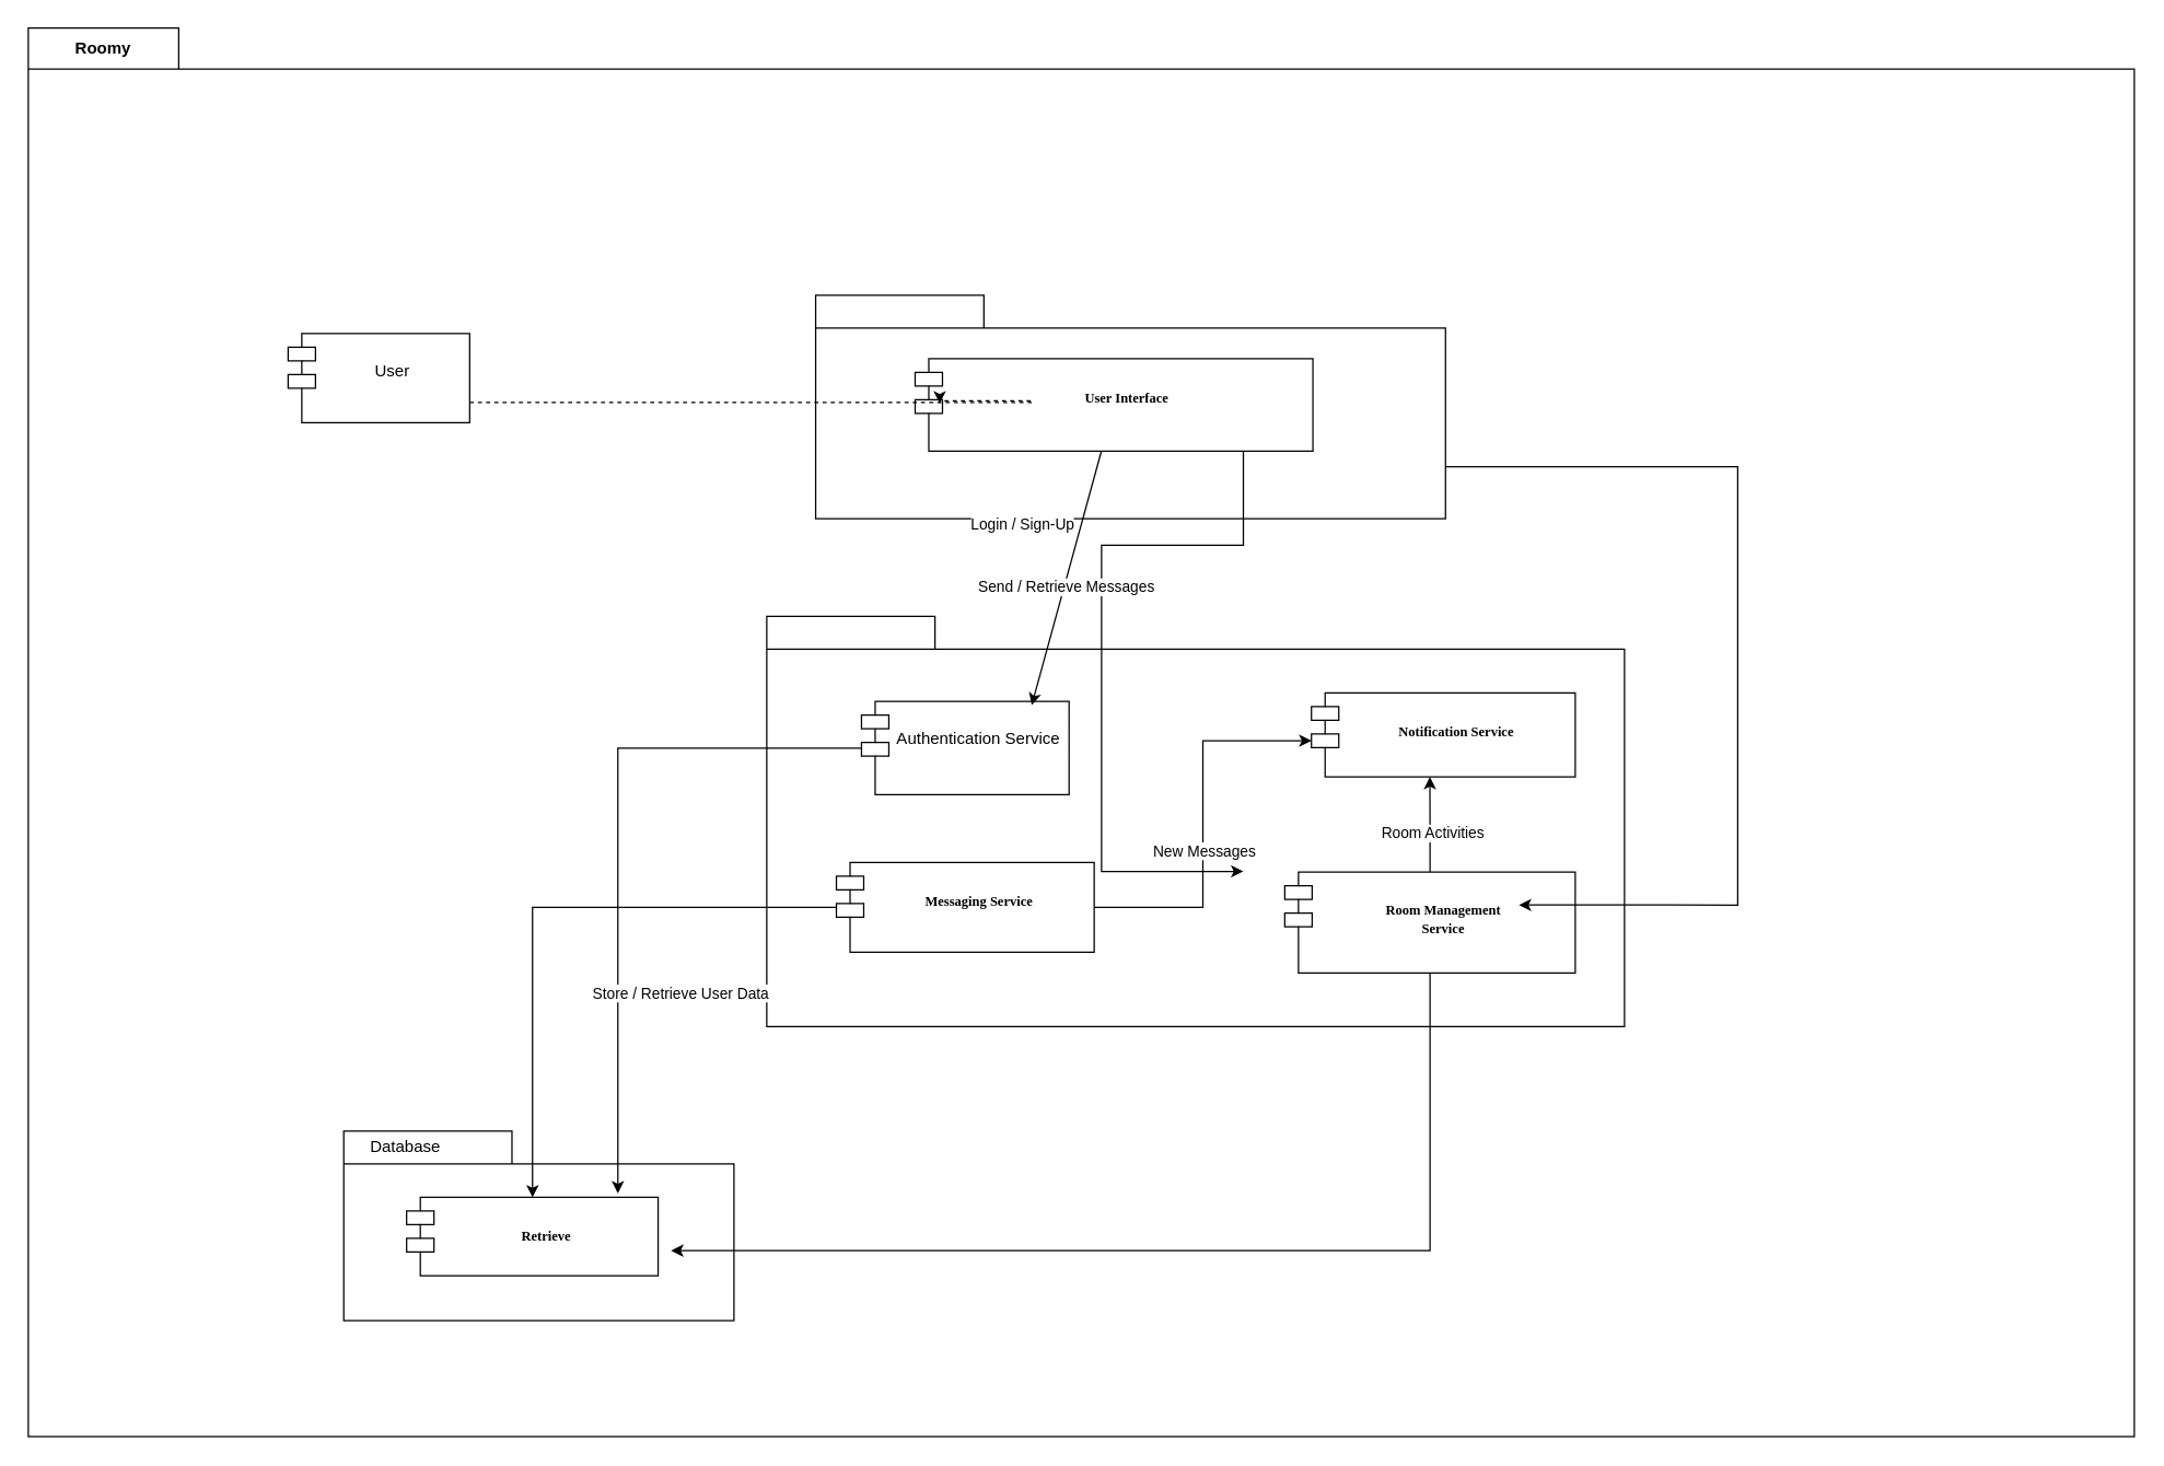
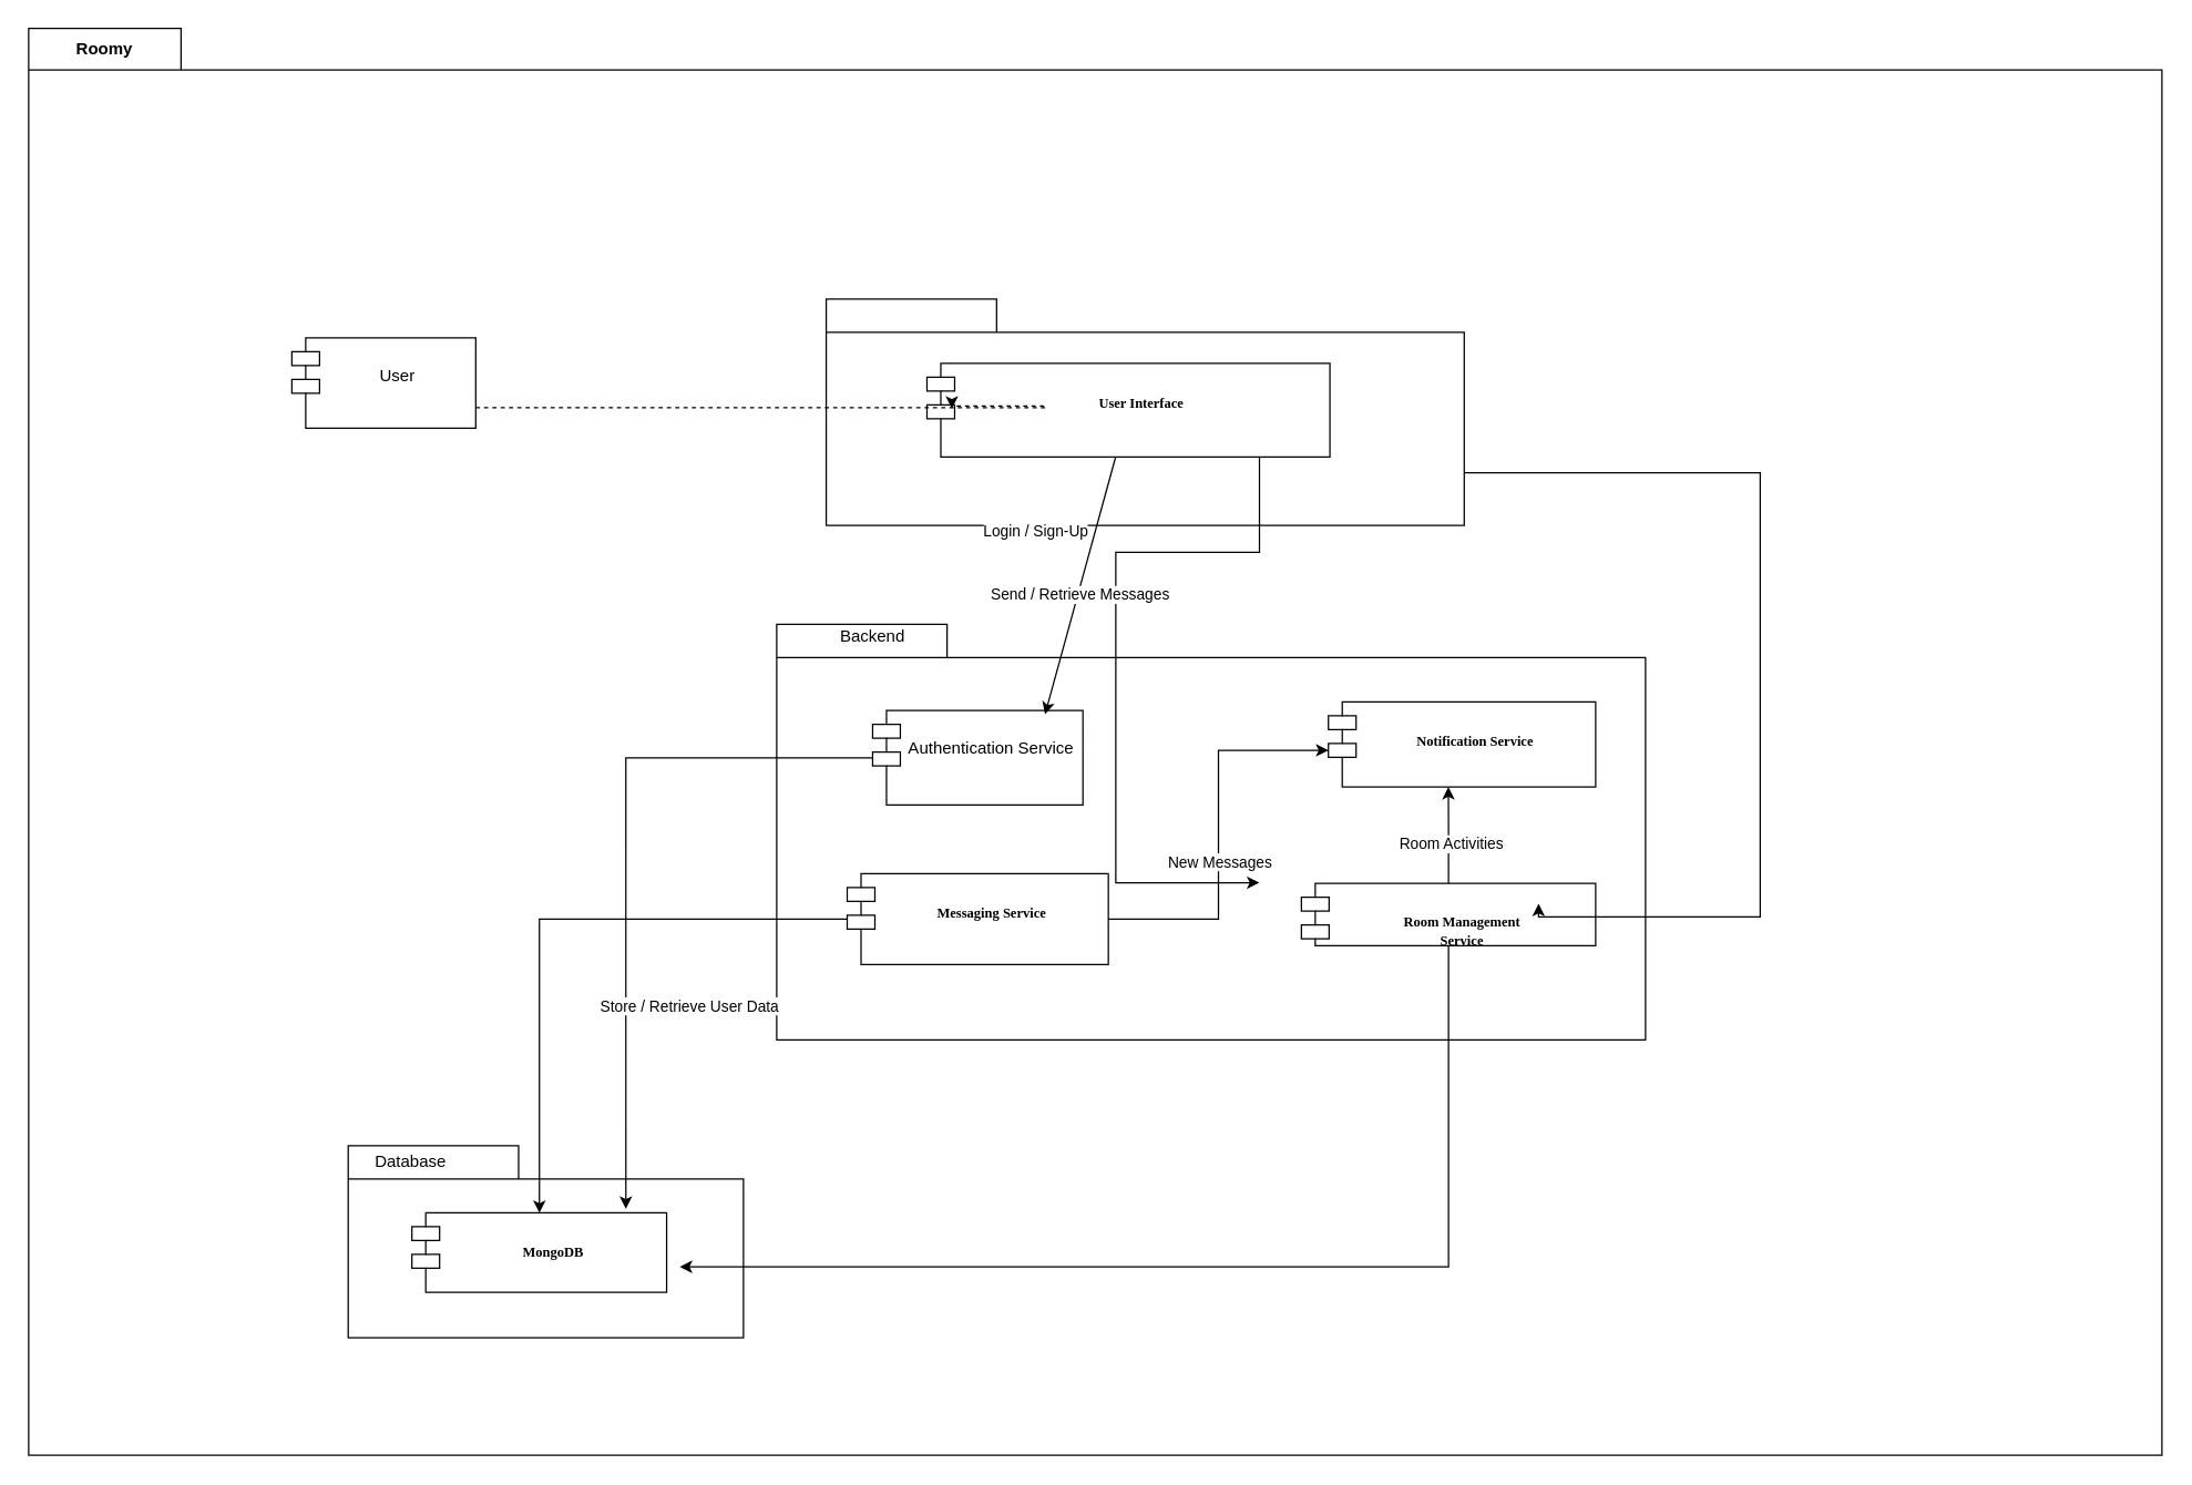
  <mxCell id="0" />
  <mxCell id="1" parent="0" />
  <mxCell id="2" value="" style="endArrow=classic;html=1;rounded=0;entryX=0.186;entryY=0.769;entryDx=0;entryDy=0;entryPerimeter=0;exitX=1;exitY=0.75;exitDx=0;exitDy=0;" edge="1" parent="1" target="10"><mxGeometry width="50" height="50" relative="1" as="geometry"><mxPoint x="860" y="257.5" as="sourcePoint" /><mxPoint x="830" y="260" as="targetPoint" /></mxGeometry></mxCell>
  <mxCell id="3" value="Uses" style="edgeLabel;html=1;align=center;verticalAlign=middle;resizable=0;points=[];" vertex="1" connectable="0" parent="2"><mxGeometry x="-0.3" relative="1" as="geometry"><mxPoint as="offset" /></mxGeometry></mxCell>
  <mxCell id="4" value="" style="endArrow=classic;html=1;rounded=0;" edge="1" parent="1" target="13"><mxGeometry width="50" height="50" relative="1" as="geometry"><mxPoint x="750" y="650" as="sourcePoint" /><mxPoint x="800" y="600" as="targetPoint" /></mxGeometry></mxCell>
  <mxCell id="5" value="Room activity" style="edgeLabel;html=1;align=center;verticalAlign=middle;resizable=0;points=[];" vertex="1" connectable="0" parent="4"><mxGeometry x="-0.121" y="-7" relative="1" as="geometry"><mxPoint as="offset" /></mxGeometry></mxCell>
  <mxCell id="6" value="Roomy" style="shape=folder;fontStyle=1;tabWidth=110;tabHeight=30;tabPosition=left;html=1;boundedLbl=1;labelInHeader=1;container=1;collapsible=0;whiteSpace=wrap;" vertex="1" parent="1"><mxGeometry x="20" y="20" width="1540" height="1030" as="geometry" /></mxCell>
  <mxCell id="7" value="" style="html=1;strokeColor=none;resizeWidth=1;resizeHeight=1;fillColor=none;part=1;connectable=0;allowArrows=0;deletable=0;whiteSpace=wrap;" vertex="1" parent="6"><mxGeometry width="1540" height="393.273" relative="1" as="geometry"><mxPoint y="30" as="offset" /></mxGeometry></mxCell>
  <mxCell id="8" value="" style="group" vertex="1" connectable="0" parent="6"><mxGeometry x="599.998" y="184.618" width="436.333" height="171.667" as="geometry" /></mxCell>
  <mxCell id="9" value="" style="shape=folder;fontStyle=1;spacingTop=10;tabWidth=123;tabHeight=24;tabPosition=left;html=1;rounded=0;shadow=0;comic=0;labelBackgroundColor=none;strokeWidth=1;fontFamily=Verdana;fontSize=10;align=center;" vertex="1" parent="8"><mxGeometry x="-24.241" y="10.737" width="460.574" height="163.489" as="geometry" /></mxCell>
  <mxCell id="10" value="&lt;div&gt;&lt;font face=&quot;Verdana&quot;&gt;&lt;span style=&quot;font-size: 10px; text-wrap: nowrap;&quot;&gt;&lt;b&gt;&lt;br&gt;&lt;/b&gt;&lt;/span&gt;&lt;/font&gt;&lt;/div&gt;&lt;font face=&quot;Verdana&quot;&gt;&lt;span style=&quot;font-size: 10px; text-wrap: nowrap;&quot;&gt;&lt;b&gt;User Interface&lt;/b&gt;&lt;/span&gt;&lt;/font&gt;" style="shape=module;align=left;spacingLeft=20;align=center;verticalAlign=top;whiteSpace=wrap;html=1;" vertex="1" parent="8"><mxGeometry x="48.481" y="57.227" width="290.889" height="67.621" as="geometry" /></mxCell>
  <mxCell id="11" value="" style="group" parent="6" vertex="1" connectable="0"><mxGeometry x="540.003" y="430.253" width="637.241" height="299.873" as="geometry" /></mxCell>
  <mxCell id="12" value="" style="shape=folder;fontStyle=1;spacingTop=10;tabWidth=123;tabHeight=24;tabPosition=left;html=1;rounded=0;shadow=0;comic=0;labelBackgroundColor=none;strokeWidth=1;fontFamily=Verdana;fontSize=10;align=center;" parent="11" vertex="1"><mxGeometry width="627.192" height="299.873" as="geometry" /></mxCell>
  <mxCell id="13" value="&lt;div&gt;&lt;span style=&quot;font-family: Verdana; font-size: 10px; font-weight: 700; text-wrap: nowrap;&quot;&gt;&lt;br&gt;&lt;/span&gt;&lt;/div&gt;&lt;span style=&quot;font-family: Verdana; font-size: 10px; font-weight: 700; text-wrap: nowrap;&quot;&gt;Notification Service&lt;/span&gt;" style="shape=module;align=left;spacingLeft=20;align=center;verticalAlign=top;whiteSpace=wrap;html=1;" vertex="1" parent="11"><mxGeometry x="398.276" y="55.907" width="192.925" height="61.435" as="geometry" /></mxCell>
  <mxCell id="14" value="&lt;div&gt;&lt;span style=&quot;font-family: Verdana; font-size: 10px; font-weight: 700; text-wrap: nowrap;&quot;&gt;&lt;br&gt;&lt;/span&gt;&lt;/div&gt;&lt;span style=&quot;font-family: Verdana; font-size: 10px; font-weight: 700; text-wrap: nowrap;&quot;&gt;Messaging Service&lt;/span&gt;" style="shape=module;align=left;spacingLeft=20;align=center;verticalAlign=top;whiteSpace=wrap;html=1;" vertex="1" parent="11"><mxGeometry x="50.9" y="179.924" width="188.517" height="65.62" as="geometry" /></mxCell>
- <mxCell id="15" value="&lt;div&gt;&lt;span style=&quot;font-family: Verdana; font-size: 10px; font-weight: 700; text-wrap: nowrap;&quot;&gt;&lt;br&gt;&lt;/span&gt;&lt;/div&gt;&lt;span style=&quot;font-family: Verdana; font-size: 10px; font-weight: 700; text-wrap: nowrap;&quot;&gt;Room Management&lt;/span&gt;&lt;div style=&quot;font-family: Verdana; font-size: 10px; font-weight: 700; text-wrap: nowrap;&quot;&gt;Service&lt;/div&gt;" style="shape=module;align=left;spacingLeft=20;align=center;verticalAlign=top;whiteSpace=wrap;html=1;" vertex="1" parent="11"><mxGeometry x="378.787" y="186.873" width="212.414" height="73.886" as="geometry" /></mxCell>
+ <mxCell id="15" value="&lt;div&gt;&lt;span style=&quot;font-family: Verdana; font-size: 10px; font-weight: 700; text-wrap: nowrap;&quot;&gt;&lt;br&gt;&lt;/span&gt;&lt;/div&gt;&lt;span style=&quot;font-family: Verdana; font-size: 10px; font-weight: 700; text-wrap: nowrap;&quot;&gt;Room Management&lt;/span&gt;&lt;div style=&quot;font-family: Verdana; font-size: 10px; font-weight: 700; text-wrap: nowrap;&quot;&gt;Service&lt;/div&gt;" style="shape=module;align=left;spacingLeft=20;align=center;verticalAlign=top;whiteSpace=wrap;html=1;" vertex="1" parent="11"><mxGeometry x="378.787" y="186.873" width="212.414" height="45" as="geometry" /></mxCell>
  <mxCell id="16" value="&lt;div&gt;&lt;br&gt;&lt;/div&gt;Authentication Service" style="shape=module;align=left;spacingLeft=20;align=center;verticalAlign=top;whiteSpace=wrap;html=1;" vertex="1" parent="11"><mxGeometry x="69.26" y="62.152" width="151.796" height="68.228" as="geometry" /></mxCell>
+ <mxCell id="17" value="Backend" style="text;html=1;align=center;verticalAlign=middle;whiteSpace=wrap;rounded=0;" vertex="1" parent="11"><mxGeometry x="27.706" width="83.118" height="16.949" as="geometry" /></mxCell>
  <mxCell id="18" style="edgeStyle=orthogonalEdgeStyle;rounded=0;orthogonalLoop=1;jettySize=auto;html=1;entryX=0.449;entryY=1;entryDx=0;entryDy=0;entryPerimeter=0;" edge="1" parent="11" source="15" target="13"><mxGeometry relative="1" as="geometry" /></mxCell>
  <mxCell id="19" value="Room Activities" style="edgeLabel;html=1;align=center;verticalAlign=middle;resizable=0;points=[];" vertex="1" connectable="0" parent="18"><mxGeometry x="-0.164" y="-1" relative="1" as="geometry"><mxPoint as="offset" /></mxGeometry></mxCell>
  <mxCell id="20" style="edgeStyle=orthogonalEdgeStyle;rounded=0;orthogonalLoop=1;jettySize=auto;html=1;entryX=0;entryY=0;entryDx=0;entryDy=35;entryPerimeter=0;" edge="1" parent="11" source="14" target="13"><mxGeometry relative="1" as="geometry" /></mxCell>
  <mxCell id="21" value="New Messages" style="edgeLabel;html=1;align=center;verticalAlign=middle;resizable=0;points=[];" vertex="1" connectable="0" parent="20"><mxGeometry x="-0.135" y="-1" relative="1" as="geometry"><mxPoint as="offset" /></mxGeometry></mxCell>
  <mxCell id="22" value="" style="endArrow=classic;html=1;rounded=0;entryX=0.82;entryY=0.04;entryDx=0;entryDy=0;entryPerimeter=0;" edge="1" parent="6" source="10" target="16"><mxGeometry width="50" height="50" relative="1" as="geometry"><mxPoint x="1283.333" y="280.909" as="sourcePoint" /><mxPoint x="1411.667" y="202.879" as="targetPoint" /></mxGeometry></mxCell>
  <mxCell id="23" value="Login / Sign-Up" style="edgeLabel;html=1;align=center;verticalAlign=middle;resizable=0;points=[];" vertex="1" connectable="0" parent="22"><mxGeometry x="-0.374" y="-2" relative="1" as="geometry"><mxPoint x="-40" y="-4" as="offset" /></mxGeometry></mxCell>
  <mxCell id="24" value="" style="group" vertex="1" connectable="0" parent="6"><mxGeometry x="246.004" y="806.507" width="275.846" height="145.595" as="geometry" /></mxCell>
  <mxCell id="25" value="" style="shape=folder;fontStyle=1;spacingTop=10;tabWidth=123;tabHeight=24;tabPosition=left;html=1;rounded=0;shadow=0;comic=0;labelBackgroundColor=none;strokeWidth=1;fontFamily=Verdana;fontSize=10;align=center;" vertex="1" parent="24"><mxGeometry x="-15.32" width="285.32" height="138.661" as="geometry" /></mxCell>
- <mxCell id="26" value="&lt;div&gt;&lt;font face=&quot;Verdana&quot;&gt;&lt;span style=&quot;font-size: 10px; text-wrap: nowrap;&quot;&gt;&lt;b&gt;&lt;br&gt;&lt;/b&gt;&lt;/span&gt;&lt;/font&gt;&lt;/div&gt;&lt;font face=&quot;Verdana&quot;&gt;&lt;span style=&quot;font-size: 10px; text-wrap: nowrap;&quot;&gt;&lt;b&gt;Retrieve&lt;/b&gt;&lt;/span&gt;&lt;/font&gt;" style="shape=module;align=left;spacingLeft=20;align=center;verticalAlign=top;whiteSpace=wrap;html=1;" vertex="1" parent="24"><mxGeometry x="30.65" y="48.536" width="183.897" height="57.351" as="geometry" /></mxCell>
+ <mxCell id="26" value="&lt;div&gt;&lt;font face=&quot;Verdana&quot;&gt;&lt;span style=&quot;font-size: 10px; text-wrap: nowrap;&quot;&gt;&lt;b&gt;&lt;br&gt;&lt;/b&gt;&lt;/span&gt;&lt;/font&gt;&lt;/div&gt;&lt;font face=&quot;Verdana&quot;&gt;&lt;span style=&quot;font-size: 10px; text-wrap: nowrap;&quot;&gt;&lt;b&gt;MongoDB&lt;/b&gt;&lt;/span&gt;&lt;/font&gt;" style="shape=module;align=left;spacingLeft=20;align=center;verticalAlign=top;whiteSpace=wrap;html=1;" vertex="1" parent="24"><mxGeometry x="30.65" y="48.536" width="183.897" height="57.351" as="geometry" /></mxCell>
  <mxCell id="27" value="Database" style="text;html=1;align=center;verticalAlign=middle;whiteSpace=wrap;rounded=0;" vertex="1" parent="24"><mxGeometry x="11.999" y="9.106" width="35.983" height="4.143" as="geometry" /></mxCell>
  <mxCell id="28" style="edgeStyle=orthogonalEdgeStyle;rounded=0;orthogonalLoop=1;jettySize=auto;html=1;entryX=0.84;entryY=-0.051;entryDx=0;entryDy=0;entryPerimeter=0;" edge="1" parent="6" source="16" target="26"><mxGeometry relative="1" as="geometry" /></mxCell>
  <mxCell id="29" value="Store / Retrieve User Data" style="edgeLabel;html=1;align=center;verticalAlign=middle;resizable=0;points=[];" vertex="1" connectable="0" parent="28"><mxGeometry x="0.098" y="2" relative="1" as="geometry"><mxPoint x="43" y="80" as="offset" /></mxGeometry></mxCell>
  <mxCell id="30" style="edgeStyle=orthogonalEdgeStyle;rounded=0;orthogonalLoop=1;jettySize=auto;html=1;entryX=0.062;entryY=0.484;entryDx=0;entryDy=0;entryPerimeter=0;dashed=1;" edge="1" parent="6" source="31" target="10"><mxGeometry relative="1" as="geometry"><Array as="points"><mxPoint x="734.155" y="273.797" /><mxPoint x="734.155" y="272.494" /></Array></mxGeometry></mxCell>
  <mxCell id="31" value="&lt;div&gt;&lt;br&gt;&lt;/div&gt;User&lt;div&gt;&lt;br&gt;&lt;/div&gt;" style="shape=module;align=left;spacingLeft=20;align=center;verticalAlign=top;whiteSpace=wrap;html=1;" vertex="1" parent="6"><mxGeometry x="189.995" y="223.486" width="132.759" height="65.19" as="geometry" /></mxCell>
  <mxCell id="32" style="edgeStyle=orthogonalEdgeStyle;rounded=0;orthogonalLoop=1;jettySize=auto;html=1;" edge="1" parent="6" source="14" target="26"><mxGeometry relative="1" as="geometry" /></mxCell>
  <mxCell id="33" style="edgeStyle=orthogonalEdgeStyle;rounded=0;orthogonalLoop=1;jettySize=auto;html=1;" edge="1" parent="6" source="10"><mxGeometry relative="1" as="geometry"><mxPoint x="888.462" y="616.696" as="targetPoint" /><Array as="points"><mxPoint x="888.462" y="378.101" /><mxPoint x="784.808" y="378.101" /><mxPoint x="784.808" y="616.696" /></Array></mxGeometry></mxCell>
  <mxCell id="34" value="Send / Retrieve Messages" style="edgeLabel;html=1;align=center;verticalAlign=middle;resizable=0;points=[];" vertex="1" connectable="0" parent="33"><mxGeometry x="-0.157" y="-1" relative="1" as="geometry"><mxPoint x="-25" y="-14" as="offset" /></mxGeometry></mxCell>
  <mxCell id="35" style="edgeStyle=orthogonalEdgeStyle;rounded=0;orthogonalLoop=1;jettySize=auto;html=1;entryX=0.806;entryY=0.327;entryDx=0;entryDy=0;entryPerimeter=0;" edge="1" parent="6" source="9" target="15"><mxGeometry relative="1" as="geometry"><Array as="points"><mxPoint x="1250" y="320.66" /><mxPoint x="1250" y="641.321" /></Array></mxGeometry></mxCell>
  <mxCell id="36" style="edgeStyle=orthogonalEdgeStyle;rounded=0;orthogonalLoop=1;jettySize=auto;html=1;entryX=0.839;entryY=0.631;entryDx=0;entryDy=0;entryPerimeter=0;" edge="1" parent="6" source="15" target="25"><mxGeometry relative="1" as="geometry"><Array as="points"><mxPoint x="1025" y="893.962" /></Array></mxGeometry></mxCell>
